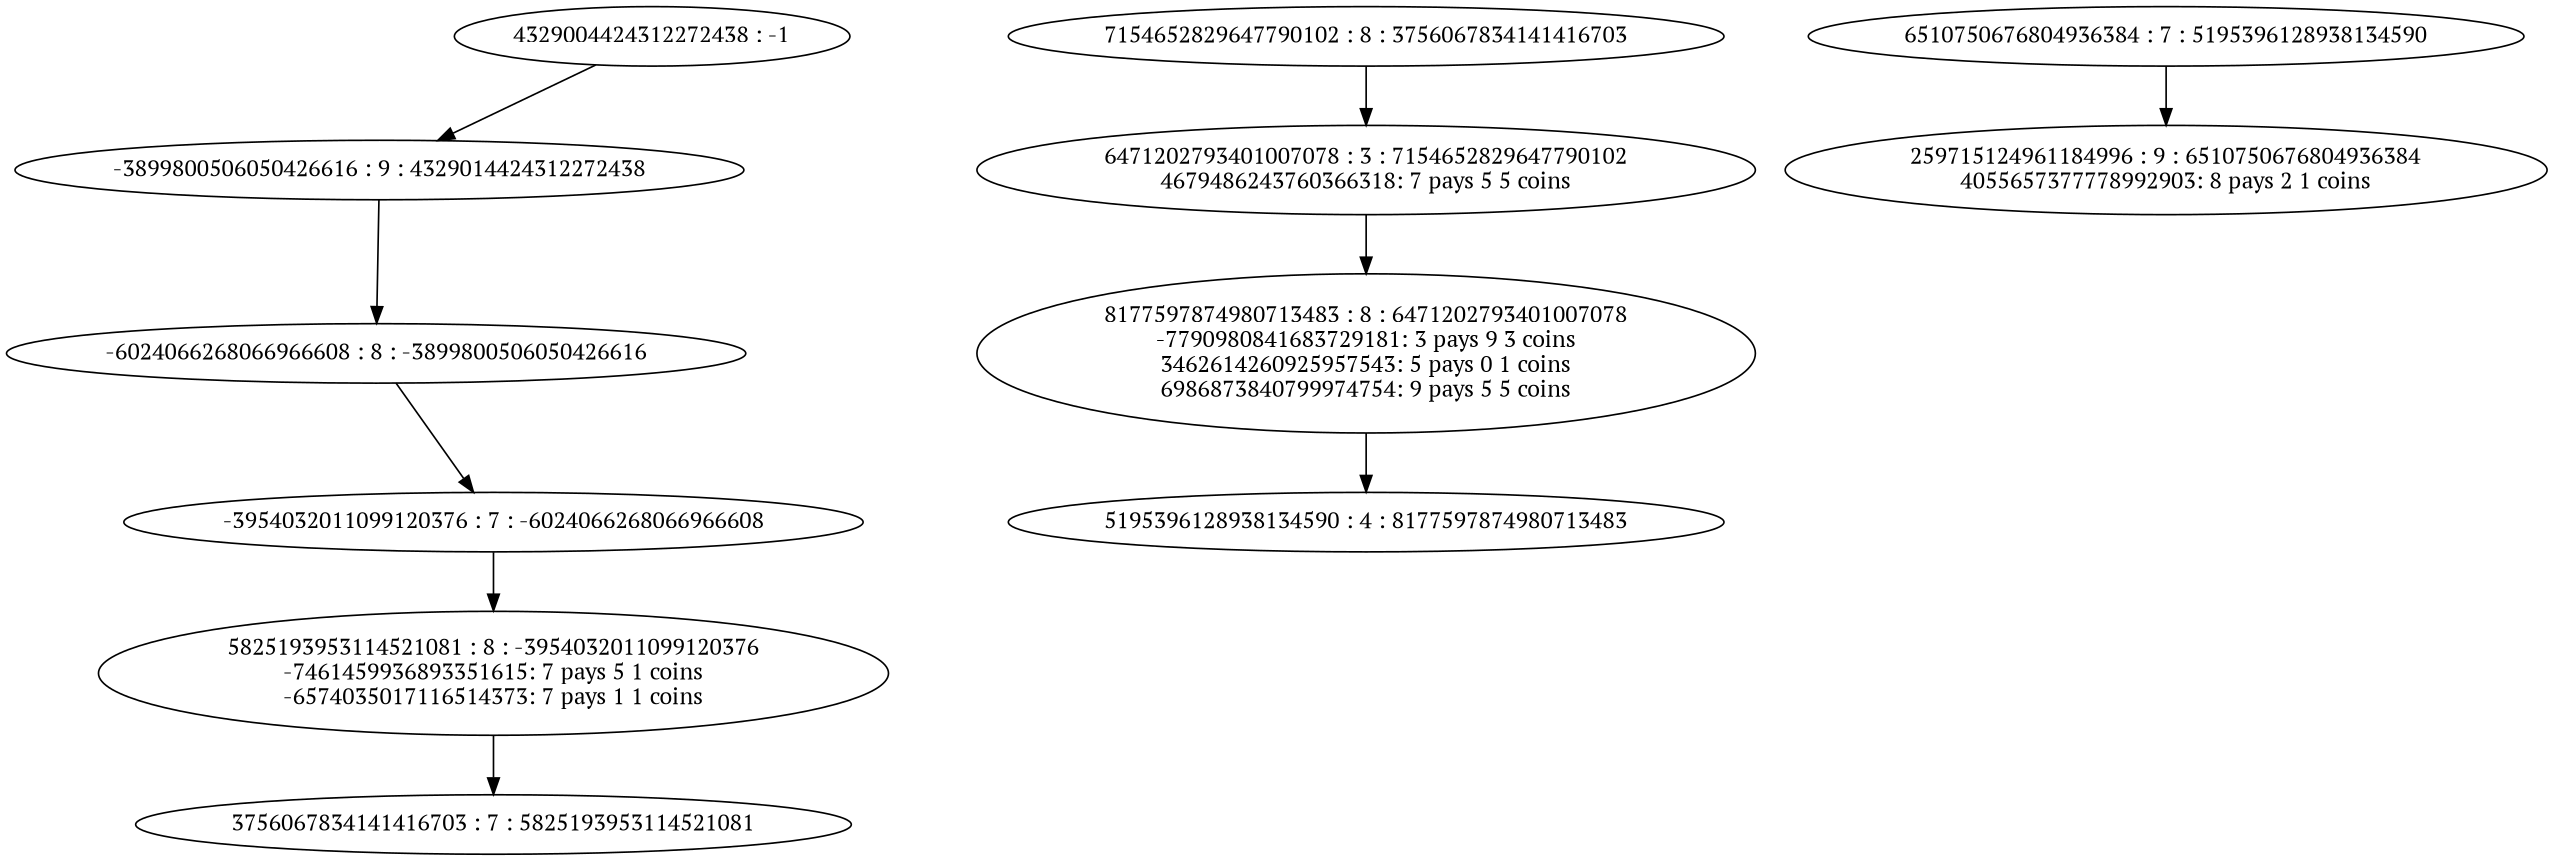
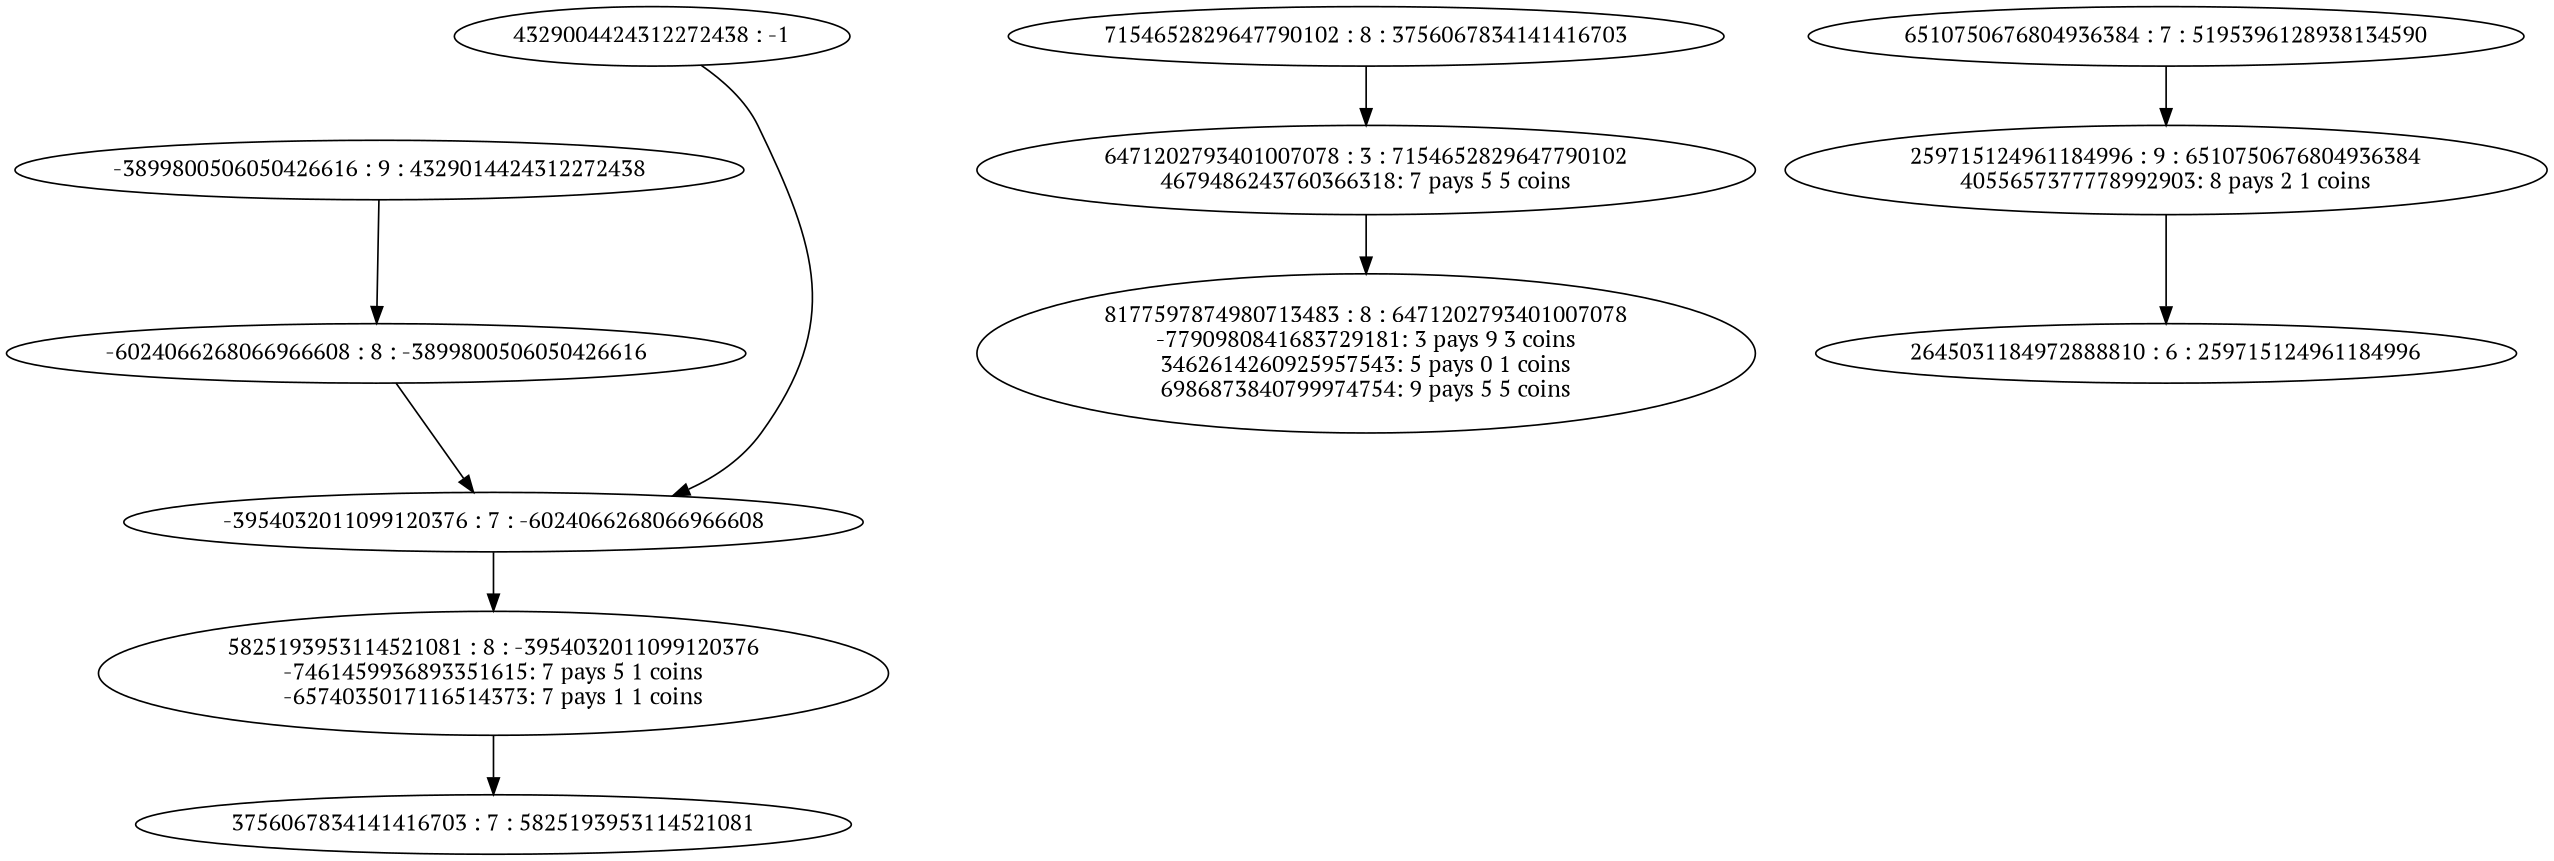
  digraph {
    fontname="PT Serif"
    node [fontname="PT Serif"]
    edge [fontname="PT Serif"]
    n1 [label="4329004424312272438 : -1"]
    n2 [label="-3899800506050426616 : 9 : 4329014424312272438\n"]
    n3 [label="-6024066268066966608 : 8 : -3899800506050426616\n"]
    n4 [label="-3954032011099120376 : 7 : -6024066268066966608\n"]
    n5 [label="5825193953114521081 : 8 : -3954032011099120376\n-7461459936893351615: 7 pays 5 1 coins\n-6574035017116514373: 7 pays 1 1 coins\n"]
    n6 [label="3756067834141416703 : 7 : 5825193953114521081\n"]
    n7 [label="7154652829647790102 : 8 : 3756067834141416703\n"]
    n8 [label="6471202793401007078 : 3 : 7154652829647790102\n4679486243760366318: 7 pays 5 5 coins\n"]
    n9 [label="8177597874980713483 : 8 : 6471202793401007078\n-7790980841683729181: 3 pays 9 3 coins\n3462614260925957543: 5 pays 0 1 coins\n6986873840799974754: 9 pays 5 5 coins\n"]
-   n10 [label="5195396128938134590 : 4 : 8177597874980713483\n"]
    n11 [label="6510750676804936384 : 7 : 5195396128938134590\n"]
    n12 [label="259715124961184996 : 9 : 6510750676804936384\n4055657377778992903: 8 pays 2 1 coins\n"]
-   n1 -> n2
+   n13 [label="2645031184972888810 : 6 : 259715124961184996\n"]
+   n1 -> n4
    n2 -> n3
    n3 -> n4
    n4 -> n5
    n5 -> n6
    n7 -> n8
    n8 -> n9
-   n9 -> n10
    n11 -> n12
+   n12 -> n13
  }
